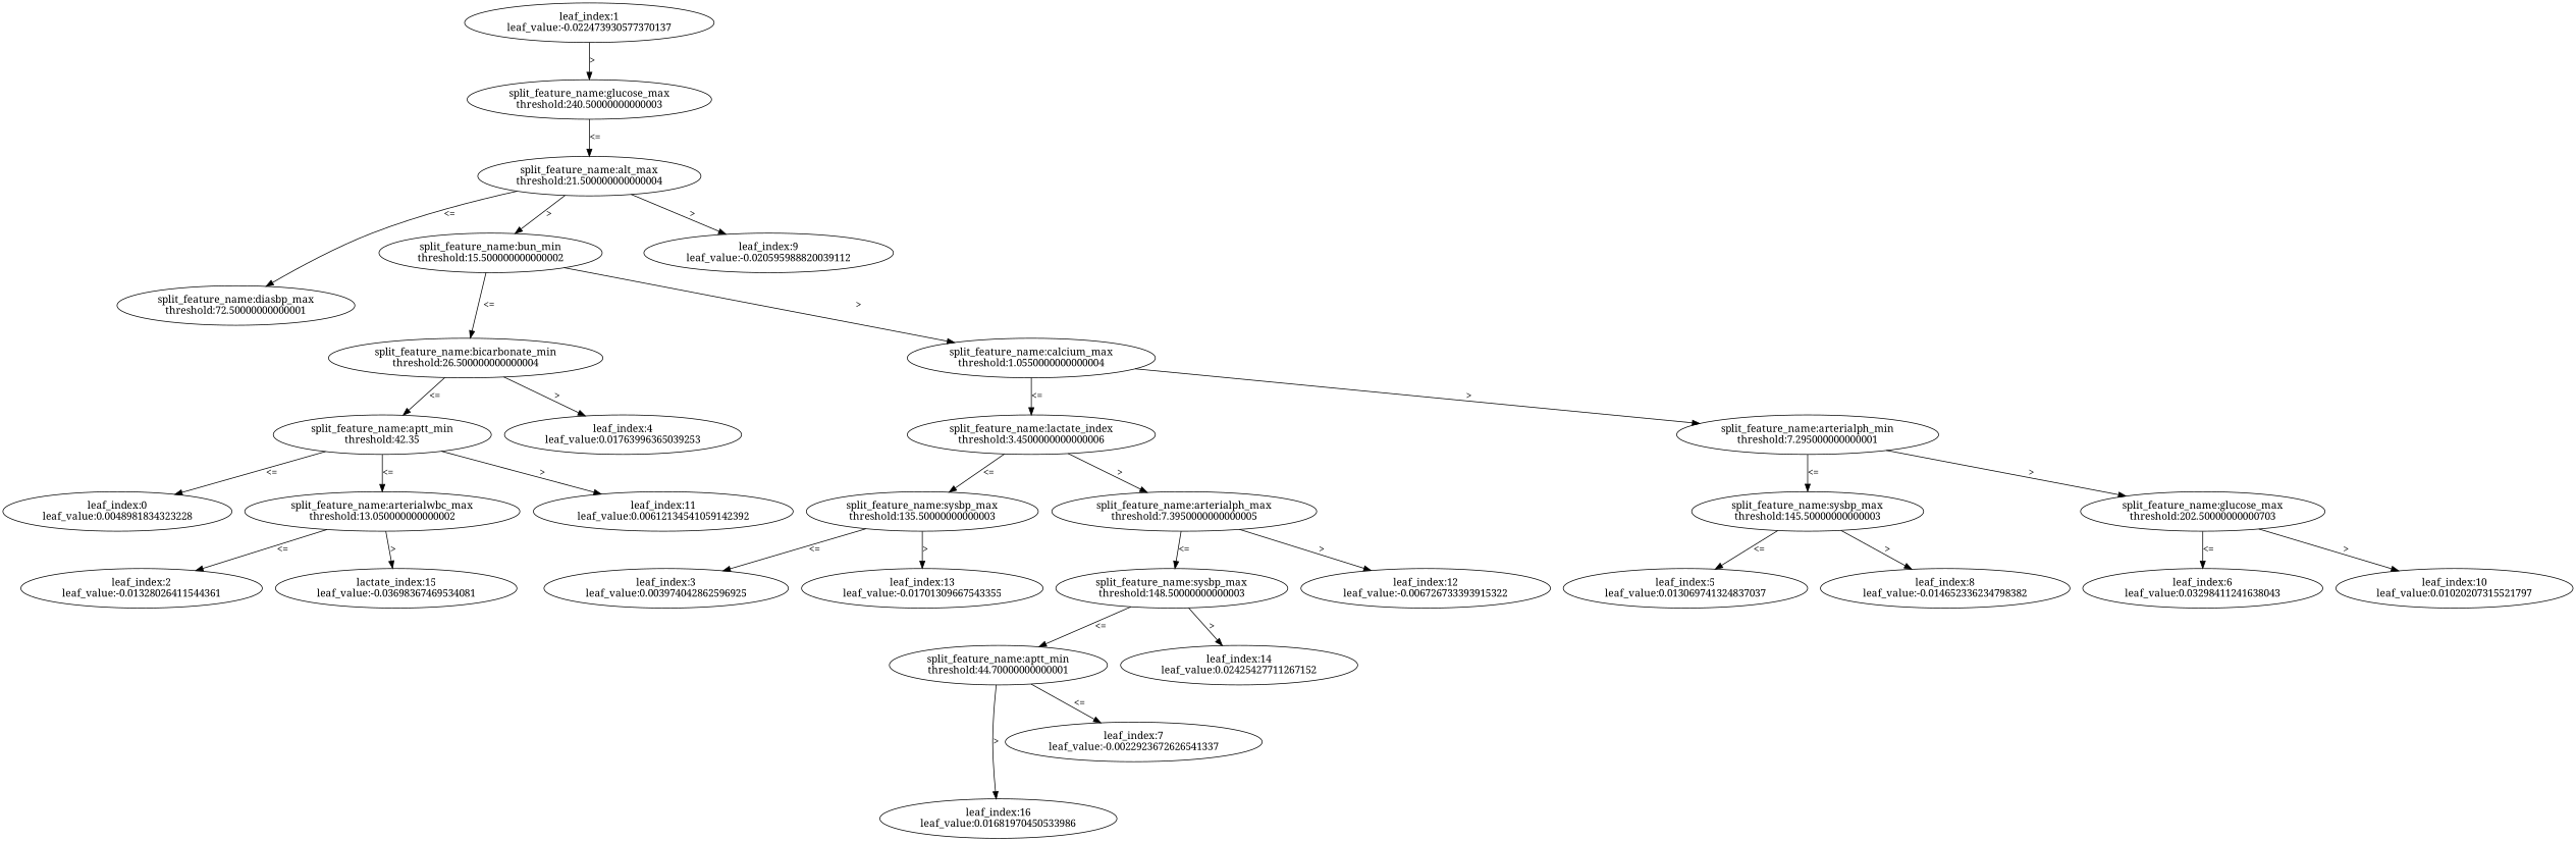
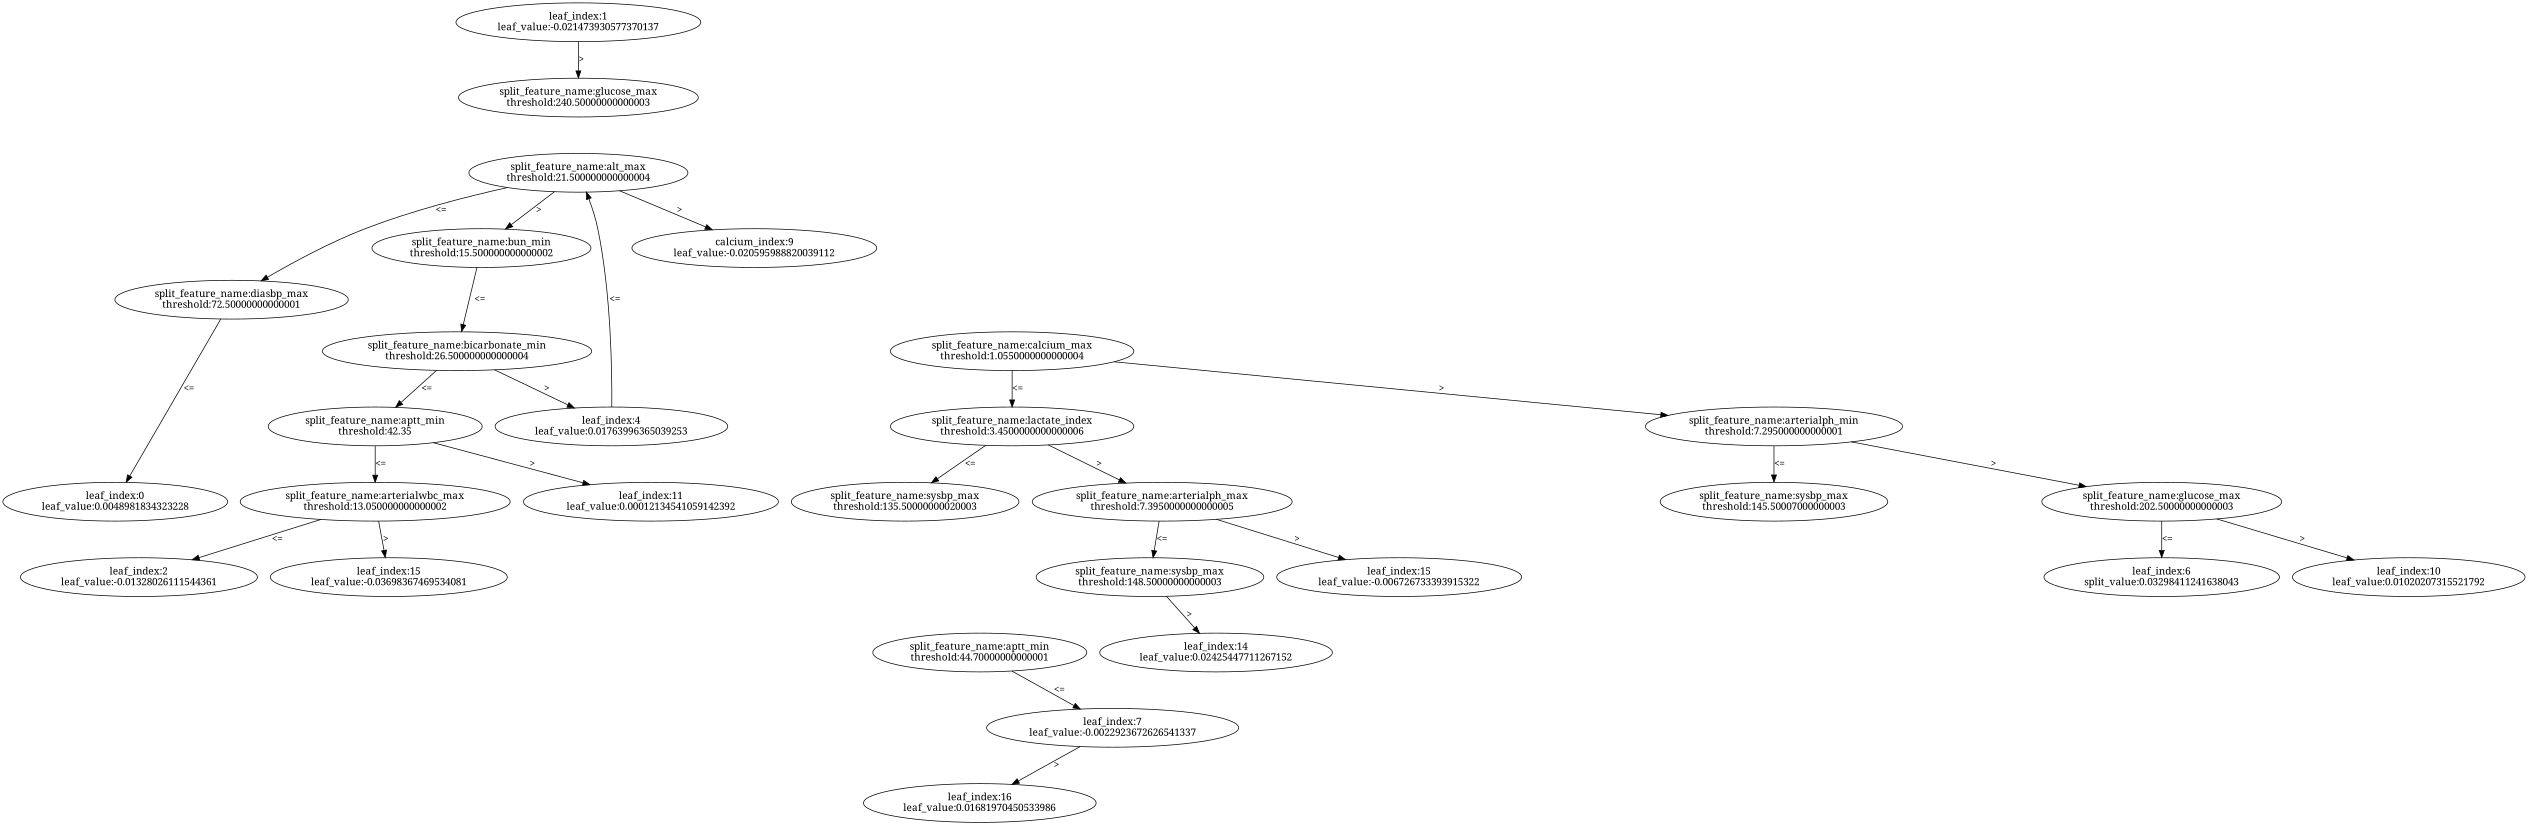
  digraph {
    fontname="Noto Serif"
    node [fontname="Noto Serif"]
    edge [fontname="Noto Serif"]
    n1 [label="split_feature_name:glucose_max\nthreshold:240.50000000000003"]
    n2 [label="split_feature_name:alt_max\nthreshold:21.500000000000004"]
    n3 [label="split_feature_name:diasbp_max\nthreshold:72.50000000000001"]
    n4 [label="split_feature_name:bun_min\nthreshold:15.500000000000002"]
-   n5 [label="leaf_index:9\nleaf_value:-0.020595988820039112"]
-   n6 [label="leaf_index:1\nleaf_value:-0.022473930577370137"]
+   n5 [label="calcium_index:9\nleaf_value:-0.020595988820039112"]
+   n6 [label="leaf_index:1\nleaf_value:-0.021473930577370137"]
    n7 [label="leaf_index:0\nleaf_value:0.0048981834323228"]
    n8 [label="split_feature_name:bicarbonate_min\nthreshold:26.500000000000004"]
    n9 [label="split_feature_name:calcium_max\nthreshold:1.0550000000000004"]
    n10 [label="split_feature_name:aptt_min\nthreshold:42.35"]
    n11 [label="leaf_index:4\nleaf_value:0.01763996365039253"]
    n12 [label="split_feature_name:lactate_index\nthreshold:3.4500000000000006"]
    n13 [label="split_feature_name:arterialph_min\nthreshold:7.295000000000001"]
    n14 [label="split_feature_name:arterialwbc_max\nthreshold:13.050000000000002"]
-   n15 [label="leaf_index:11\nleaf_value:0.00612134541059142392"]
-   n16 [label="leaf_index:2\nleaf_value:-0.01328026411544361"]
-   n17 [label="lactate_index:15\nleaf_value:-0.03698367469534081"]
-   n18 [label="split_feature_name:sysbp_max\nthreshold:135.50000000000003"]
+   n15 [label="leaf_index:11\nleaf_value:0.00012134541059142392"]
+   n16 [label="leaf_index:2\nleaf_value:-0.01328026111544361"]
+   n17 [label="leaf_index:15\nleaf_value:-0.03698367469534081"]
+   n18 [label="split_feature_name:sysbp_max\nthreshold:135.50000000020003"]
    n19 [label="split_feature_name:arterialph_max\nthreshold:7.3950000000000005"]
-   n20 [label="split_feature_name:sysbp_max\nthreshold:145.50000000000003"]
-   n21 [label="split_feature_name:glucose_max\nthreshold:202.50000000000703"]
-   n22 [label="leaf_index:3\nleaf_value:0.003974042862596925"]
-   n23 [label="leaf_index:13\nleaf_value:-0.01701309667543355"]
+   n20 [label="split_feature_name:sysbp_max\nthreshold:145.50007000000003"]
+   n21 [label="split_feature_name:glucose_max\nthreshold:202.50000000000003"]
    n24 [label="split_feature_name:sysbp_max\nthreshold:148.50000000000003"]
-   n25 [label="leaf_index:12\nleaf_value:-0.006726733393915322"]
+   n25 [label="leaf_index:15\nleaf_value:-0.006726733393915322"]
    n26 [label="split_feature_name:aptt_min\nthreshold:44.70000000000001"]
-   n27 [label="leaf_index:14\nleaf_value:0.02425427711267152"]
+   n27 [label="leaf_index:14\nleaf_value:0.02425447711267152"]
    n28 [label="leaf_index:7\nleaf_value:-0.0022923672626541337"]
    n29 [label="leaf_index:16\nleaf_value:0.01681970450533986"]
-   n30 [label="leaf_index:5\nleaf_value:0.013069741324837037"]
-   n31 [label="leaf_index:8\nleaf_value:-0.014652336234798382"]
-   n32 [label="leaf_index:6\nleaf_value:0.03298411241638043"]
-   n33 [label="leaf_index:10\nleaf_value:0.01020207315521797"]
-   n1 -> n2 [label="<="]
+   n32 [label="leaf_index:6\nsplit_value:0.03298411241638043"]
+   n33 [label="leaf_index:10\nleaf_value:0.01020207315521792"]
+   n11 -> n2 [label="<="]
    n2 -> n3 [label="<="]
    n2 -> n4 [label=">"]
    n2 -> n5 [label=">"]
-   n10 -> n7 [label="<="]
+   n3 -> n7 [label="<="]
    n4 -> n8 [label="<="]
-   n4 -> n9 [label=">"]
    n6 -> n1 [label=">"]
    n8 -> n10 [label="<="]
    n8 -> n11 [label=">"]
    n9 -> n12 [label="<="]
    n9 -> n13 [label=">"]
    n10 -> n14 [label="<="]
    n10 -> n15 [label=">"]
    n12 -> n18 [label="<="]
    n12 -> n19 [label=">"]
    n13 -> n20 [label="<="]
    n13 -> n21 [label=">"]
    n14 -> n16 [label="<="]
    n14 -> n17 [label=">"]
-   n18 -> n22 [label="<="]
-   n18 -> n23 [label=">"]
    n19 -> n24 [label="<="]
    n19 -> n25 [label=">"]
-   n20 -> n30 [label="<="]
-   n20 -> n31 [label=">"]
    n21 -> n32 [label="<="]
    n21 -> n33 [label=">"]
-   n24 -> n26 [label="<="]
    n24 -> n27 [label=">"]
    n26 -> n28 [label="<="]
-   n26 -> n29 [label=">"]
+   n28 -> n29 [label=">"]
  }
